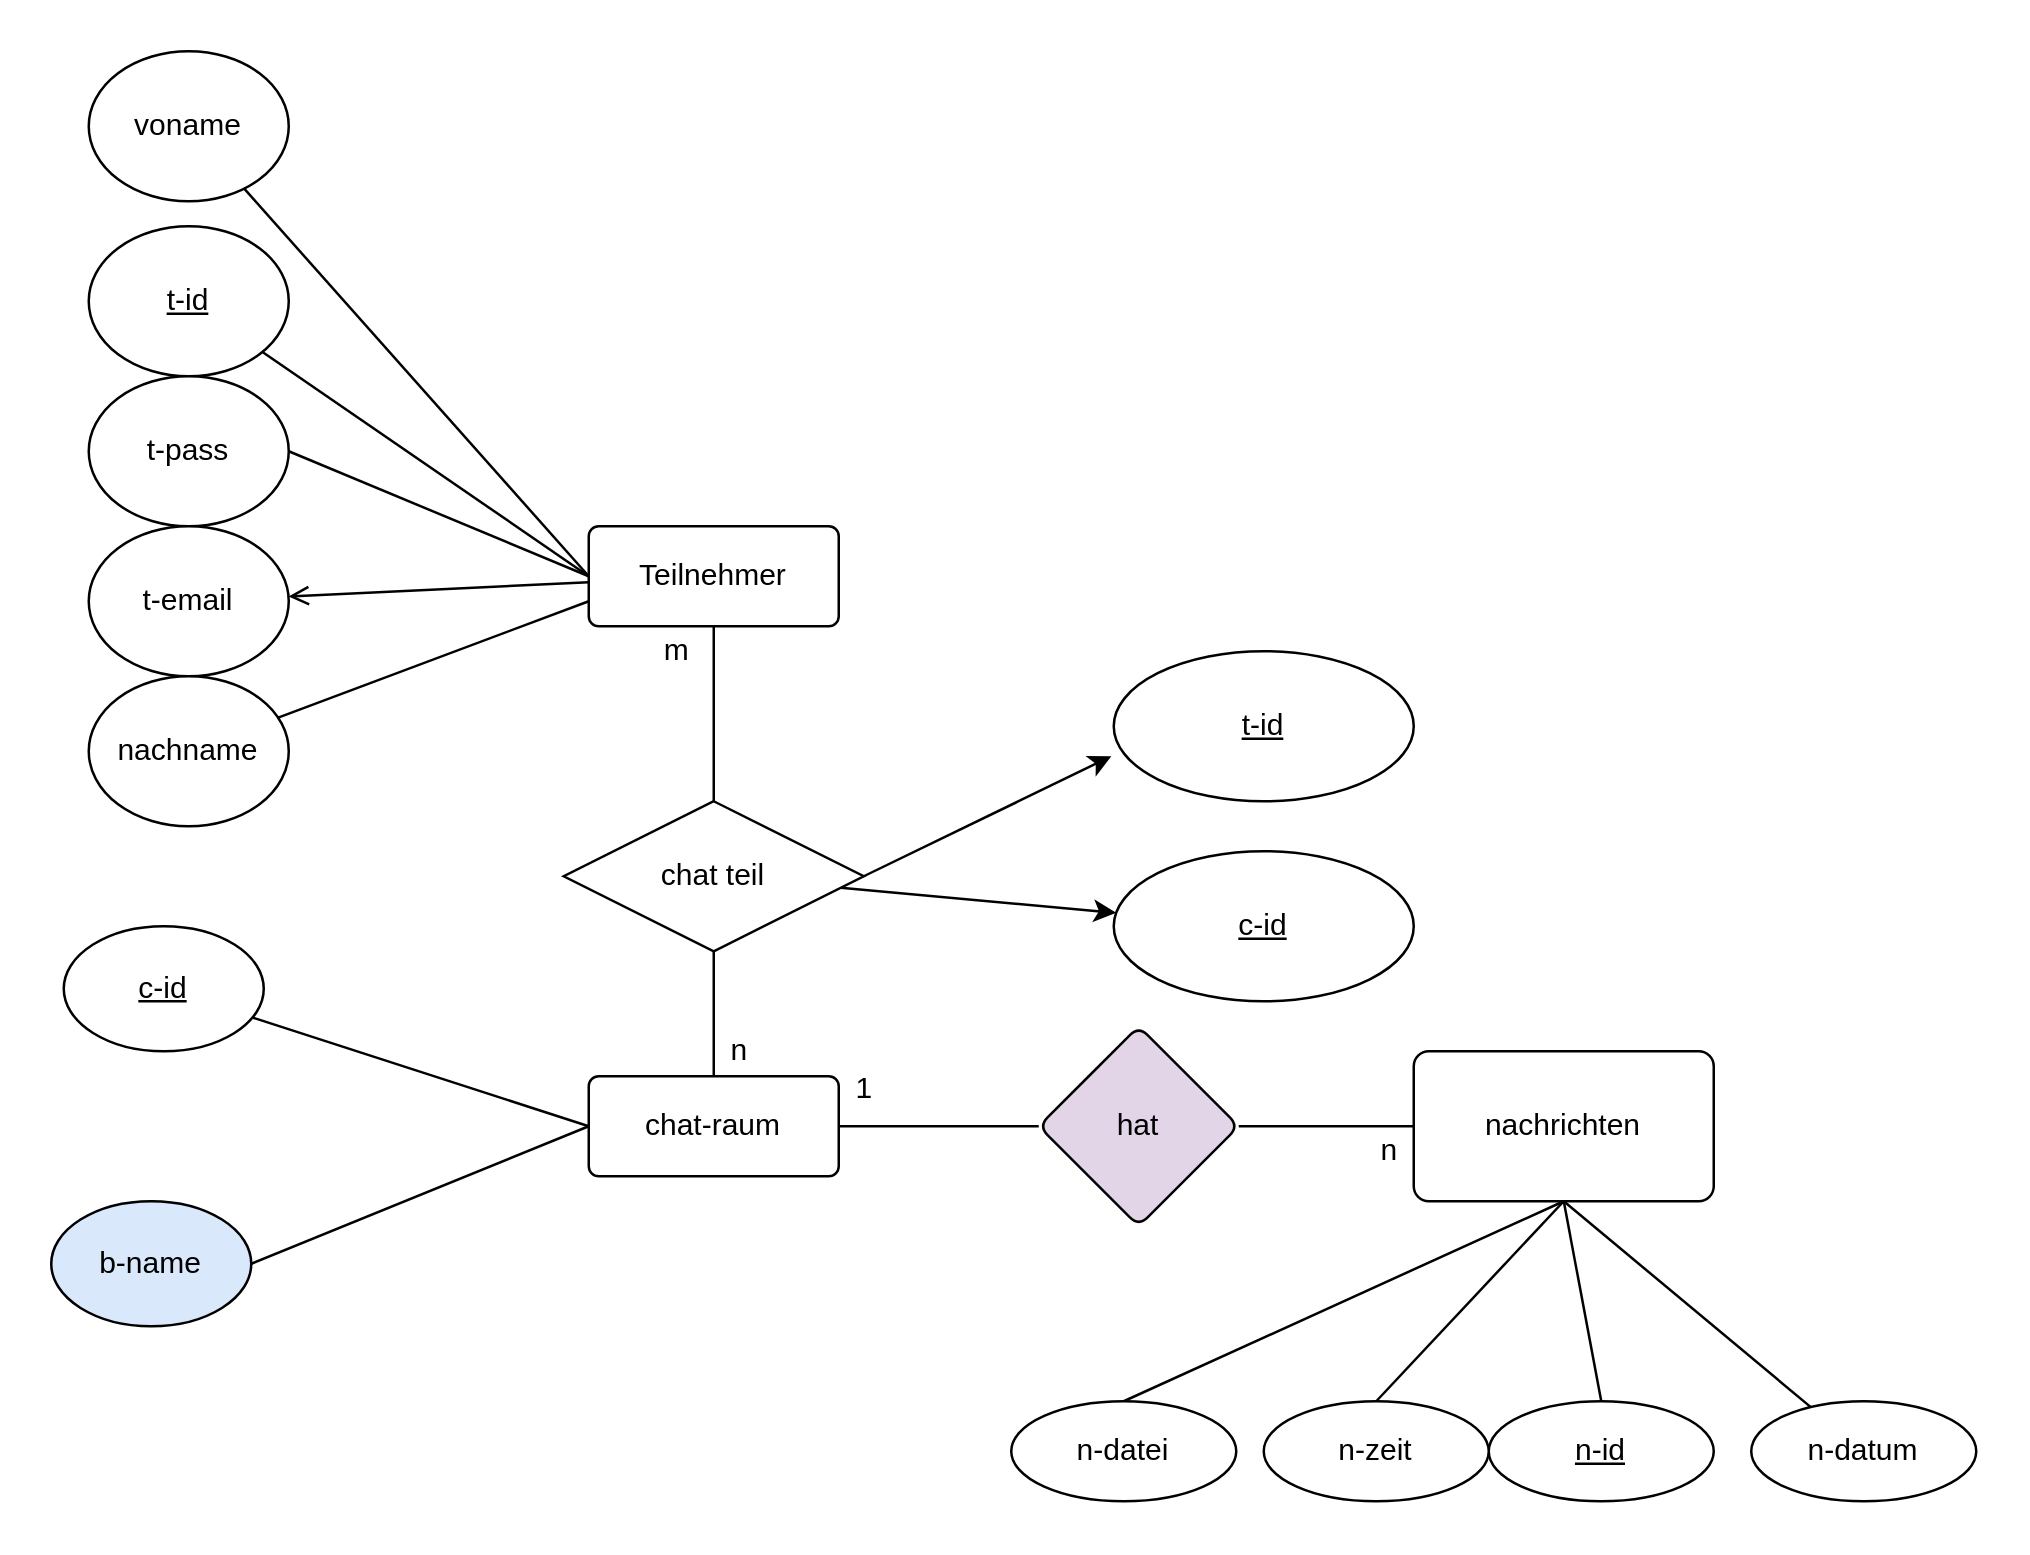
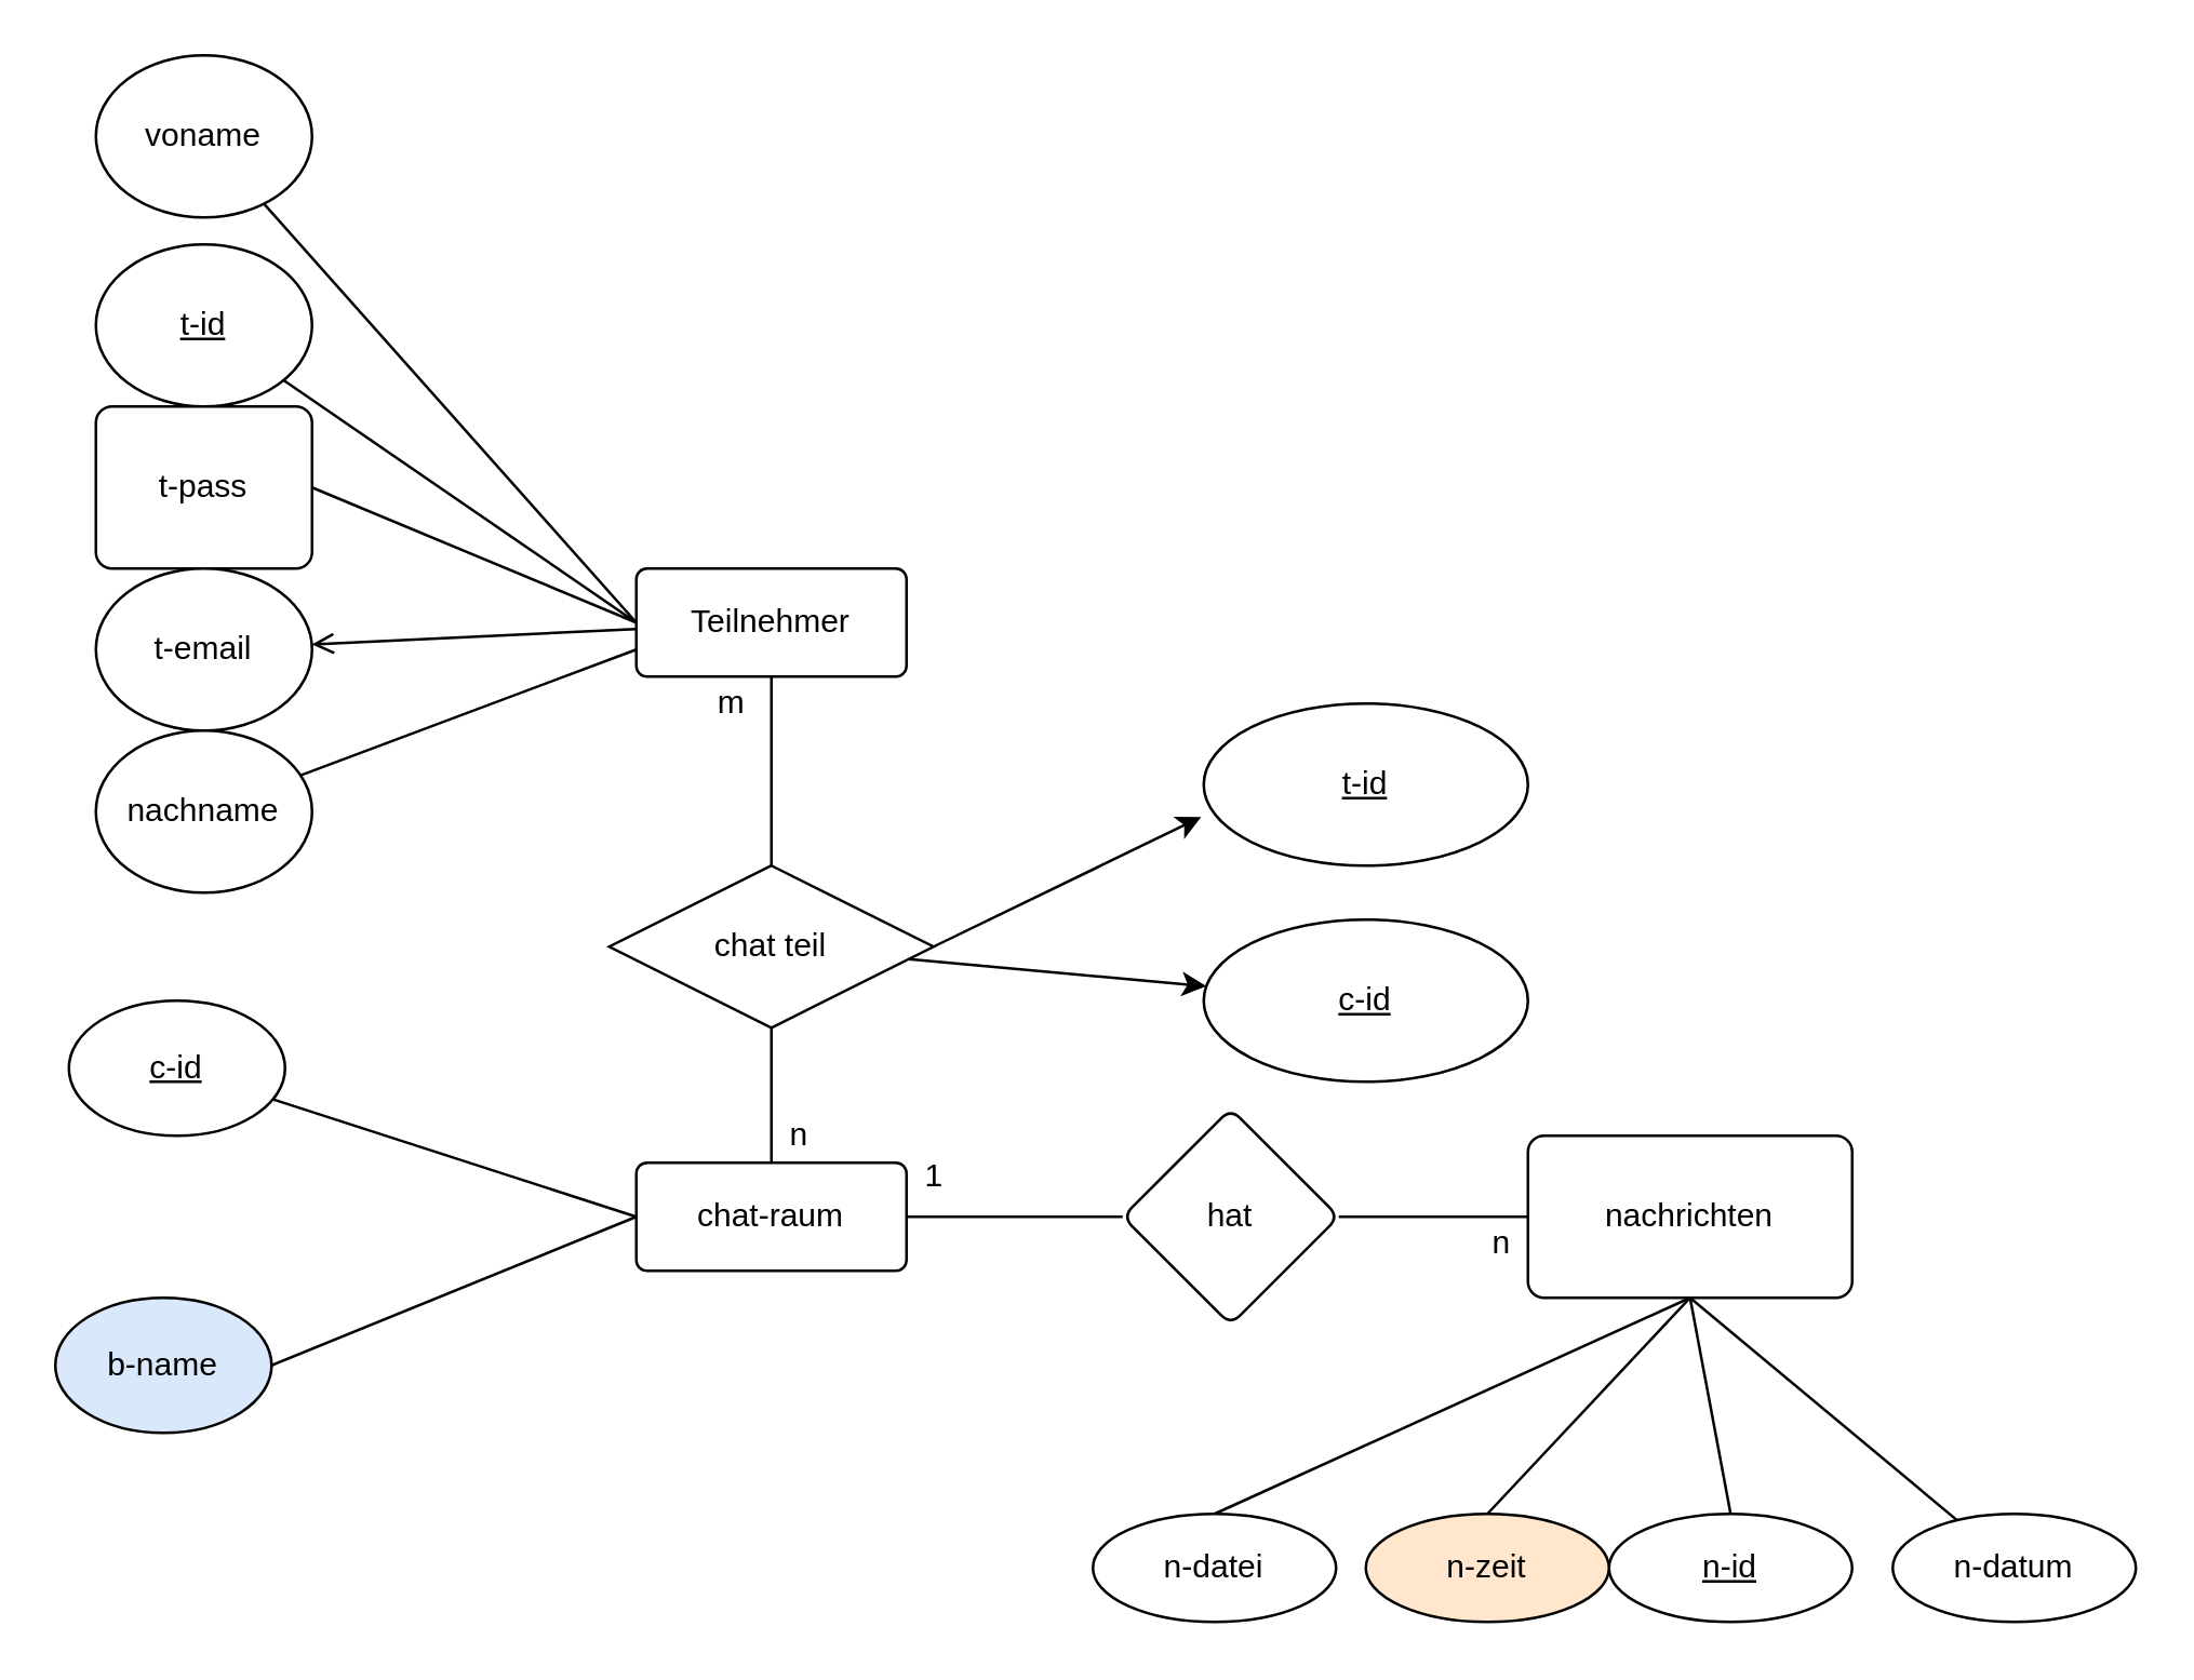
  <mxCell id="0" />
  <mxCell id="1" parent="0" />
  <mxCell id="2" value="" style="edgeStyle=orthogonalEdgeStyle;rounded=0;orthogonalLoop=1;jettySize=auto;html=1;endArrow=none;endFill=0;" edge="1" parent="1" source="5" target="12"><mxGeometry relative="1" as="geometry" /></mxCell>
  <mxCell id="3" value="" style="edgeStyle=none;rounded=0;orthogonalLoop=1;jettySize=auto;html=1;startArrow=none;startFill=0;endArrow=none;endFill=0;exitX=0;exitY=0.5;exitDx=0;exitDy=0;" edge="1" parent="1" source="5" target="17"><mxGeometry relative="1" as="geometry" /></mxCell>
  <mxCell id="4" value="" style="edgeStyle=none;rounded=0;orthogonalLoop=1;jettySize=auto;html=1;startArrow=none;startFill=0;endArrow=open;endFill=0;" edge="1" parent="1" source="5" target="19"><mxGeometry relative="1" as="geometry" /></mxCell>
  <mxCell id="5" value="Teilnehmer" style="rounded=1;arcSize=10;whiteSpace=wrap;html=1;align=center;" vertex="1" parent="1"><mxGeometry x="235" y="210" width="100" height="40" as="geometry" /></mxCell>
  <mxCell id="6" value="" style="edgeStyle=orthogonalEdgeStyle;rounded=0;orthogonalLoop=1;jettySize=auto;html=1;endArrow=none;endFill=0;" edge="1" parent="1" source="8" target="14"><mxGeometry relative="1" as="geometry" /></mxCell>
  <mxCell id="7" value="" style="edgeStyle=none;rounded=0;orthogonalLoop=1;jettySize=auto;html=1;startArrow=none;startFill=0;endArrow=none;endFill=0;exitX=0;exitY=0.5;exitDx=0;exitDy=0;" edge="1" parent="1" source="8" target="21"><mxGeometry relative="1" as="geometry" /></mxCell>
  <mxCell id="8" value="chat-raum" style="rounded=1;arcSize=10;whiteSpace=wrap;html=1;align=center;" vertex="1" parent="1"><mxGeometry x="235" y="430" width="100" height="40" as="geometry" /></mxCell>
  <mxCell id="9" value="" style="edgeStyle=orthogonalEdgeStyle;rounded=0;orthogonalLoop=1;jettySize=auto;html=1;endArrow=none;endFill=0;" edge="1" parent="1" source="12" target="8"><mxGeometry relative="1" as="geometry" /></mxCell>
  <mxCell id="10" value="" style="rounded=0;orthogonalLoop=1;jettySize=auto;html=1;entryX=-0.008;entryY=0.7;entryDx=0;entryDy=0;entryPerimeter=0;exitX=1;exitY=0.5;exitDx=0;exitDy=0;" edge="1" parent="1" source="12" target="39"><mxGeometry relative="1" as="geometry" /></mxCell>
  <mxCell id="11" value="" style="edgeStyle=none;rounded=0;orthogonalLoop=1;jettySize=auto;html=1;" edge="1" parent="1" source="12" target="40"><mxGeometry relative="1" as="geometry" /></mxCell>
  <mxCell id="12" value="chat teil" style="shape=rhombus;perimeter=rhombusPerimeter;whiteSpace=wrap;html=1;align=center;" vertex="1" parent="1"><mxGeometry x="225" y="320" width="120" height="60" as="geometry" /></mxCell>
  <mxCell id="13" value="" style="edgeStyle=orthogonalEdgeStyle;rounded=0;orthogonalLoop=1;jettySize=auto;html=1;endArrow=none;endFill=0;" edge="1" parent="1" source="14" target="16"><mxGeometry relative="1" as="geometry" /></mxCell>
- <mxCell id="14" value="hat" style="rhombus;whiteSpace=wrap;html=1;rounded=1;arcSize=10;fillColor=#e1d5e7;" vertex="1" parent="1"><mxGeometry x="415" y="410" width="80" height="80" as="geometry" /></mxCell>
+ <mxCell id="14" value="hat" style="rhombus;whiteSpace=wrap;html=1;rounded=1;arcSize=10;" vertex="1" parent="1"><mxGeometry x="415" y="410" width="80" height="80" as="geometry" /></mxCell>
  <mxCell id="15" value="" style="edgeStyle=none;rounded=0;orthogonalLoop=1;jettySize=auto;html=1;startArrow=none;startFill=0;endArrow=none;endFill=0;exitX=0.5;exitY=1;exitDx=0;exitDy=0;" edge="1" parent="1" source="16" target="24"><mxGeometry relative="1" as="geometry" /></mxCell>
  <mxCell id="16" value="nachrichten" style="whiteSpace=wrap;html=1;rounded=1;arcSize=10;" vertex="1" parent="1"><mxGeometry x="565" y="420" width="120" height="60" as="geometry" /></mxCell>
  <mxCell id="17" value="&lt;u&gt;t-id&lt;/u&gt;" style="ellipse;whiteSpace=wrap;html=1;rounded=1;arcSize=10;" vertex="1" parent="1"><mxGeometry x="35" y="90" width="80" height="60" as="geometry" /></mxCell>
- <mxCell id="18" value="t-pass" style="ellipse;whiteSpace=wrap;html=1;rounded=1;arcSize=10;" vertex="1" parent="1"><mxGeometry x="35" y="150" width="80" height="60" as="geometry" /></mxCell>
+ <mxCell id="18" value="t-pass" style="whiteSpace=wrap;html=1;arcSize=10;rounded=1;" vertex="1" parent="1"><mxGeometry x="35" y="150" width="80" height="60" as="geometry" /></mxCell>
  <mxCell id="19" value="t-email" style="ellipse;whiteSpace=wrap;html=1;rounded=1;arcSize=10;" vertex="1" parent="1"><mxGeometry x="35" y="210" width="80" height="60" as="geometry" /></mxCell>
  <mxCell id="20" value="" style="edgeStyle=none;rounded=0;orthogonalLoop=1;jettySize=auto;html=1;startArrow=none;startFill=0;endArrow=none;endFill=0;entryX=1;entryY=0.5;entryDx=0;entryDy=0;exitX=0;exitY=0.5;exitDx=0;exitDy=0;" edge="1" parent="1" source="5" target="18"><mxGeometry relative="1" as="geometry"><mxPoint x="225" y="230" as="sourcePoint" /><mxPoint x="125" y="240" as="targetPoint" /></mxGeometry></mxCell>
  <mxCell id="21" value="&lt;u&gt;c-id&lt;/u&gt;" style="ellipse;whiteSpace=wrap;html=1;rounded=1;arcSize=10;" vertex="1" parent="1"><mxGeometry x="25" y="370" width="80" height="50" as="geometry" /></mxCell>
  <mxCell id="22" value="b-name" style="ellipse;whiteSpace=wrap;html=1;rounded=1;arcSize=10;fillColor=#dae8fc;" vertex="1" parent="1"><mxGeometry x="20" y="480" width="80" height="50" as="geometry" /></mxCell>
  <mxCell id="23" value="" style="edgeStyle=none;rounded=0;orthogonalLoop=1;jettySize=auto;html=1;startArrow=none;startFill=0;endArrow=none;endFill=0;entryX=1;entryY=0.5;entryDx=0;entryDy=0;" edge="1" parent="1" target="22"><mxGeometry relative="1" as="geometry"><mxPoint x="235" y="450" as="sourcePoint" /><mxPoint x="121.892" y="414.662" as="targetPoint" /></mxGeometry></mxCell>
  <mxCell id="24" value="n-datum" style="ellipse;whiteSpace=wrap;html=1;rounded=1;arcSize=10;" vertex="1" parent="1"><mxGeometry x="700" y="560" width="90" height="40" as="geometry" /></mxCell>
  <mxCell id="25" value="&lt;u&gt;n-id&lt;/u&gt;" style="ellipse;whiteSpace=wrap;html=1;rounded=1;arcSize=10;" vertex="1" parent="1"><mxGeometry x="595" y="560" width="90" height="40" as="geometry" /></mxCell>
  <mxCell id="26" value="" style="edgeStyle=none;rounded=0;orthogonalLoop=1;jettySize=auto;html=1;startArrow=none;startFill=0;endArrow=none;endFill=0;entryX=0.5;entryY=0;entryDx=0;entryDy=0;" edge="1" parent="1" target="25"><mxGeometry relative="1" as="geometry"><mxPoint x="625" y="480" as="sourcePoint" /><mxPoint x="635" y="570" as="targetPoint" /></mxGeometry></mxCell>
  <mxCell id="27" value="m" style="text;html=1;align=center;verticalAlign=middle;resizable=0;points=[];autosize=1;strokeColor=none;" vertex="1" parent="1"><mxGeometry x="255" y="250" width="30" height="20" as="geometry" /></mxCell>
  <mxCell id="28" value="n" style="text;html=1;align=center;verticalAlign=middle;resizable=0;points=[];autosize=1;strokeColor=none;" vertex="1" parent="1"><mxGeometry x="285" y="410" width="20" height="20" as="geometry" /></mxCell>
  <mxCell id="29" value="1" style="text;html=1;align=center;verticalAlign=middle;resizable=0;points=[];autosize=1;strokeColor=none;" vertex="1" parent="1"><mxGeometry x="335" y="425" width="20" height="20" as="geometry" /></mxCell>
  <mxCell id="30" value="n" style="text;html=1;align=center;verticalAlign=middle;resizable=0;points=[];autosize=1;strokeColor=none;" vertex="1" parent="1"><mxGeometry x="545" y="450" width="20" height="20" as="geometry" /></mxCell>
  <mxCell id="31" value="" style="edgeStyle=none;rounded=0;orthogonalLoop=1;jettySize=auto;html=1;startArrow=none;startFill=0;endArrow=none;endFill=0;entryX=0.5;entryY=0;entryDx=0;entryDy=0;" edge="1" parent="1" target="32"><mxGeometry relative="1" as="geometry"><mxPoint x="625" y="480" as="sourcePoint" /><mxPoint x="445" y="560" as="targetPoint" /></mxGeometry></mxCell>
- <mxCell id="32" value="n-zeit" style="ellipse;whiteSpace=wrap;html=1;rounded=1;arcSize=10;" vertex="1" parent="1"><mxGeometry x="505" y="560" width="90" height="40" as="geometry" /></mxCell>
+ <mxCell id="32" value="n-zeit" style="ellipse;whiteSpace=wrap;html=1;rounded=1;arcSize=10;fillColor=#ffe6cc;" vertex="1" parent="1"><mxGeometry x="505" y="560" width="90" height="40" as="geometry" /></mxCell>
  <mxCell id="33" value="" style="edgeStyle=none;rounded=0;orthogonalLoop=1;jettySize=auto;html=1;startArrow=none;startFill=0;endArrow=none;endFill=0;exitX=0;exitY=0.5;exitDx=0;exitDy=0;" edge="1" parent="1" source="5" target="34"><mxGeometry relative="1" as="geometry"><mxPoint x="235" y="160" as="sourcePoint" /></mxGeometry></mxCell>
  <mxCell id="34" value="voname" style="ellipse;whiteSpace=wrap;html=1;rounded=1;arcSize=10;" vertex="1" parent="1"><mxGeometry x="35" y="20" width="80" height="60" as="geometry" /></mxCell>
  <mxCell id="35" value="" style="edgeStyle=none;rounded=0;orthogonalLoop=1;jettySize=auto;html=1;startArrow=none;startFill=0;endArrow=none;endFill=0;exitX=0;exitY=0.75;exitDx=0;exitDy=0;" edge="1" parent="1" source="5" target="36"><mxGeometry relative="1" as="geometry"><mxPoint x="235" y="410" as="sourcePoint" /></mxGeometry></mxCell>
  <mxCell id="36" value="nachname" style="ellipse;whiteSpace=wrap;html=1;rounded=1;arcSize=10;" vertex="1" parent="1"><mxGeometry x="35" y="270" width="80" height="60" as="geometry" /></mxCell>
  <mxCell id="37" value="" style="edgeStyle=none;rounded=0;orthogonalLoop=1;jettySize=auto;html=1;startArrow=none;startFill=0;endArrow=none;endFill=0;entryX=0.5;entryY=0;entryDx=0;entryDy=0;" edge="1" parent="1" target="38"><mxGeometry relative="1" as="geometry"><mxPoint x="625" y="480" as="sourcePoint" /><mxPoint x="354" y="560" as="targetPoint" /></mxGeometry></mxCell>
  <mxCell id="38" value="n-datei" style="ellipse;whiteSpace=wrap;html=1;rounded=1;arcSize=10;" vertex="1" parent="1"><mxGeometry x="404" y="560" width="90" height="40" as="geometry" /></mxCell>
  <mxCell id="39" value="&lt;u&gt;t-id&lt;/u&gt;" style="ellipse;whiteSpace=wrap;html=1;" vertex="1" parent="1"><mxGeometry x="445" y="260" width="120" height="60" as="geometry" /></mxCell>
  <mxCell id="40" value="&lt;u&gt;c-id&lt;/u&gt;" style="ellipse;whiteSpace=wrap;html=1;" vertex="1" parent="1"><mxGeometry x="445" y="340" width="120" height="60" as="geometry" /></mxCell>
